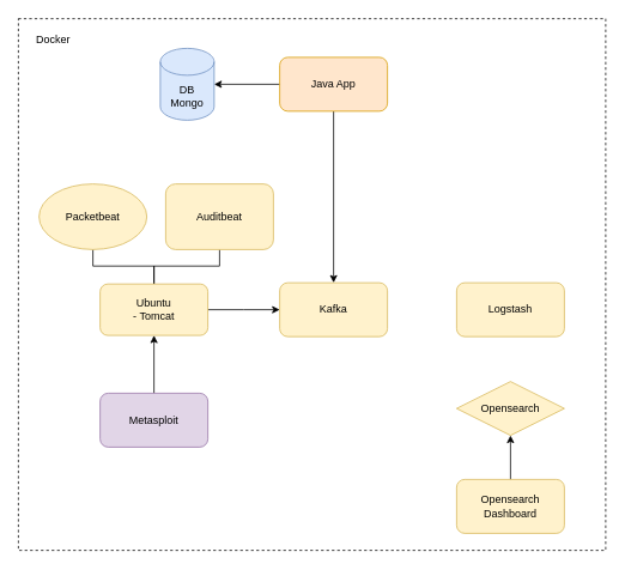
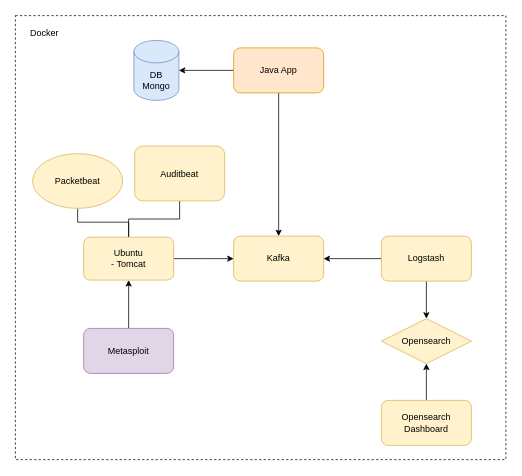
  <mxCell id="0" />
  <mxCell id="1" parent="0" />
  <mxCell id="2" value="" style="rounded=0;whiteSpace=wrap;html=1;dashed=1;" parent="1" vertex="1"><mxGeometry x="20" y="20" width="654" height="592" as="geometry" /></mxCell>
  <mxCell id="3" style="edgeStyle=orthogonalEdgeStyle;rounded=0;orthogonalLoop=1;jettySize=auto;html=1;entryX=0;entryY=0.5;entryDx=0;entryDy=0;" parent="1" source="6" target="14" edge="1"><mxGeometry relative="1" as="geometry"><mxPoint x="290" y="344" as="targetPoint" /></mxGeometry></mxCell>
  <mxCell id="4" style="edgeStyle=orthogonalEdgeStyle;rounded=0;orthogonalLoop=1;jettySize=auto;html=1;endArrow=none;endFill=0;" edge="1" parent="1" source="6" target="21"><mxGeometry relative="1" as="geometry" /></mxCell>
  <mxCell id="5" style="edgeStyle=orthogonalEdgeStyle;rounded=0;orthogonalLoop=1;jettySize=auto;html=1;exitX=0.5;exitY=0;exitDx=0;exitDy=0;endArrow=none;endFill=0;" edge="1" parent="1" source="6" target="22"><mxGeometry relative="1" as="geometry" /></mxCell>
  <mxCell id="6" value="Ubuntu&lt;br&gt;- Tomcat" style="rounded=1;whiteSpace=wrap;html=1;fillColor=#fff2cc;strokeColor=#d6b656;" parent="1" vertex="1"><mxGeometry x="111" y="315.38" width="120" height="57.25" as="geometry" /></mxCell>
  <mxCell id="7" style="edgeStyle=orthogonalEdgeStyle;rounded=0;orthogonalLoop=1;jettySize=auto;html=1;entryX=0.5;entryY=1;entryDx=0;entryDy=0;" parent="1" source="8" target="6" edge="1"><mxGeometry relative="1" as="geometry" /></mxCell>
  <mxCell id="8" value="Metasploit" style="rounded=1;whiteSpace=wrap;html=1;fillColor=#e1d5e7;strokeColor=#9673a6;" parent="1" vertex="1"><mxGeometry x="111" y="437" width="120" height="60" as="geometry" /></mxCell>
  <mxCell id="9" style="edgeStyle=orthogonalEdgeStyle;rounded=0;orthogonalLoop=1;jettySize=auto;html=1;entryX=1;entryY=0.5;entryDx=0;entryDy=0;entryPerimeter=0;" parent="1" source="11" target="12" edge="1"><mxGeometry relative="1" as="geometry" /></mxCell>
  <mxCell id="10" style="edgeStyle=orthogonalEdgeStyle;rounded=0;orthogonalLoop=1;jettySize=auto;html=1;entryX=0.5;entryY=0;entryDx=0;entryDy=0;" parent="1" source="11" target="14" edge="1"><mxGeometry relative="1" as="geometry"><mxPoint x="468" y="344" as="targetPoint" /></mxGeometry></mxCell>
  <mxCell id="11" value="Java App" style="rounded=1;whiteSpace=wrap;html=1;fillColor=#ffe6cc;strokeColor=#d79b00;" parent="1" vertex="1"><mxGeometry x="311" y="63" width="120" height="60" as="geometry" /></mxCell>
  <mxCell id="12" value="DB &lt;br&gt;Mongo" style="shape=cylinder3;whiteSpace=wrap;html=1;boundedLbl=1;backgroundOutline=1;size=15;fillColor=#dae8fc;strokeColor=#6c8ebf;" parent="1" vertex="1"><mxGeometry x="178" y="53" width="60" height="80" as="geometry" /></mxCell>
+ <mxCell id="13" style="edgeStyle=orthogonalEdgeStyle;rounded=0;orthogonalLoop=1;jettySize=auto;html=1;entryX=0;entryY=0.5;entryDx=0;entryDy=0;startArrow=classic;startFill=1;endArrow=none;endFill=0;" parent="1" source="14" target="16" edge="1"><mxGeometry relative="1" as="geometry" /></mxCell>
  <mxCell id="14" value="Kafka" style="rounded=1;whiteSpace=wrap;html=1;fillColor=#fff2cc;strokeColor=#d6b656;" parent="1" vertex="1"><mxGeometry x="311" y="314" width="120" height="60" as="geometry" /></mxCell>
+ <mxCell id="15" style="edgeStyle=orthogonalEdgeStyle;rounded=0;orthogonalLoop=1;jettySize=auto;html=1;entryX=0.5;entryY=0;entryDx=0;entryDy=0;" parent="1" source="16" target="18" edge="1"><mxGeometry relative="1" as="geometry"><mxPoint x="568" y="414.5" as="targetPoint" /></mxGeometry></mxCell>
  <mxCell id="16" value="Logstash" style="rounded=1;whiteSpace=wrap;html=1;fillColor=#fff2cc;strokeColor=#d6b656;" parent="1" vertex="1"><mxGeometry x="508" y="314" width="120" height="60" as="geometry" /></mxCell>
  <mxCell id="17" style="edgeStyle=orthogonalEdgeStyle;rounded=0;orthogonalLoop=1;jettySize=auto;html=1;entryX=0.5;entryY=0;entryDx=0;entryDy=0;startArrow=classic;startFill=1;endArrow=none;endFill=0;" parent="1" source="18" target="19" edge="1"><mxGeometry relative="1" as="geometry" /></mxCell>
  <mxCell id="18" value="Opensearch" style="rhombus;whiteSpace=wrap;html=1;fillColor=#fff2cc;strokeColor=#d6b656;" parent="1" vertex="1"><mxGeometry x="508" y="424" width="120" height="60" as="geometry" /></mxCell>
  <mxCell id="19" value="Opensearch Dashboard" style="rounded=1;whiteSpace=wrap;html=1;fillColor=#fff2cc;strokeColor=#d6b656;" parent="1" vertex="1"><mxGeometry x="508" y="533" width="120" height="60" as="geometry" /></mxCell>
  <mxCell id="20" value="Docker" style="text;html=1;strokeColor=none;fillColor=none;align=center;verticalAlign=middle;whiteSpace=wrap;rounded=0;" parent="1" vertex="1"><mxGeometry x="29" y="28" width="60" height="30" as="geometry" /></mxCell>
  <mxCell id="21" value="Packetbeat" style="ellipse;whiteSpace=wrap;html=1;fillColor=#fff2cc;strokeColor=#d6b656;" vertex="1" parent="1"><mxGeometry x="43" y="204" width="120" height="73" as="geometry" /></mxCell>
- <mxCell id="22" value="Auditbeat" style="rounded=1;whiteSpace=wrap;html=1;fillColor=#fff2cc;strokeColor=#d6b656;" vertex="1" parent="1"><mxGeometry x="184" y="204" width="120" height="73" as="geometry" /></mxCell>
+ <mxCell id="22" value="Auditbeat" style="rounded=1;whiteSpace=wrap;html=1;fillColor=#fff2cc;strokeColor=#d6b656;" vertex="1" parent="1"><mxGeometry x="179" y="194" width="120" height="73" as="geometry" /></mxCell>
